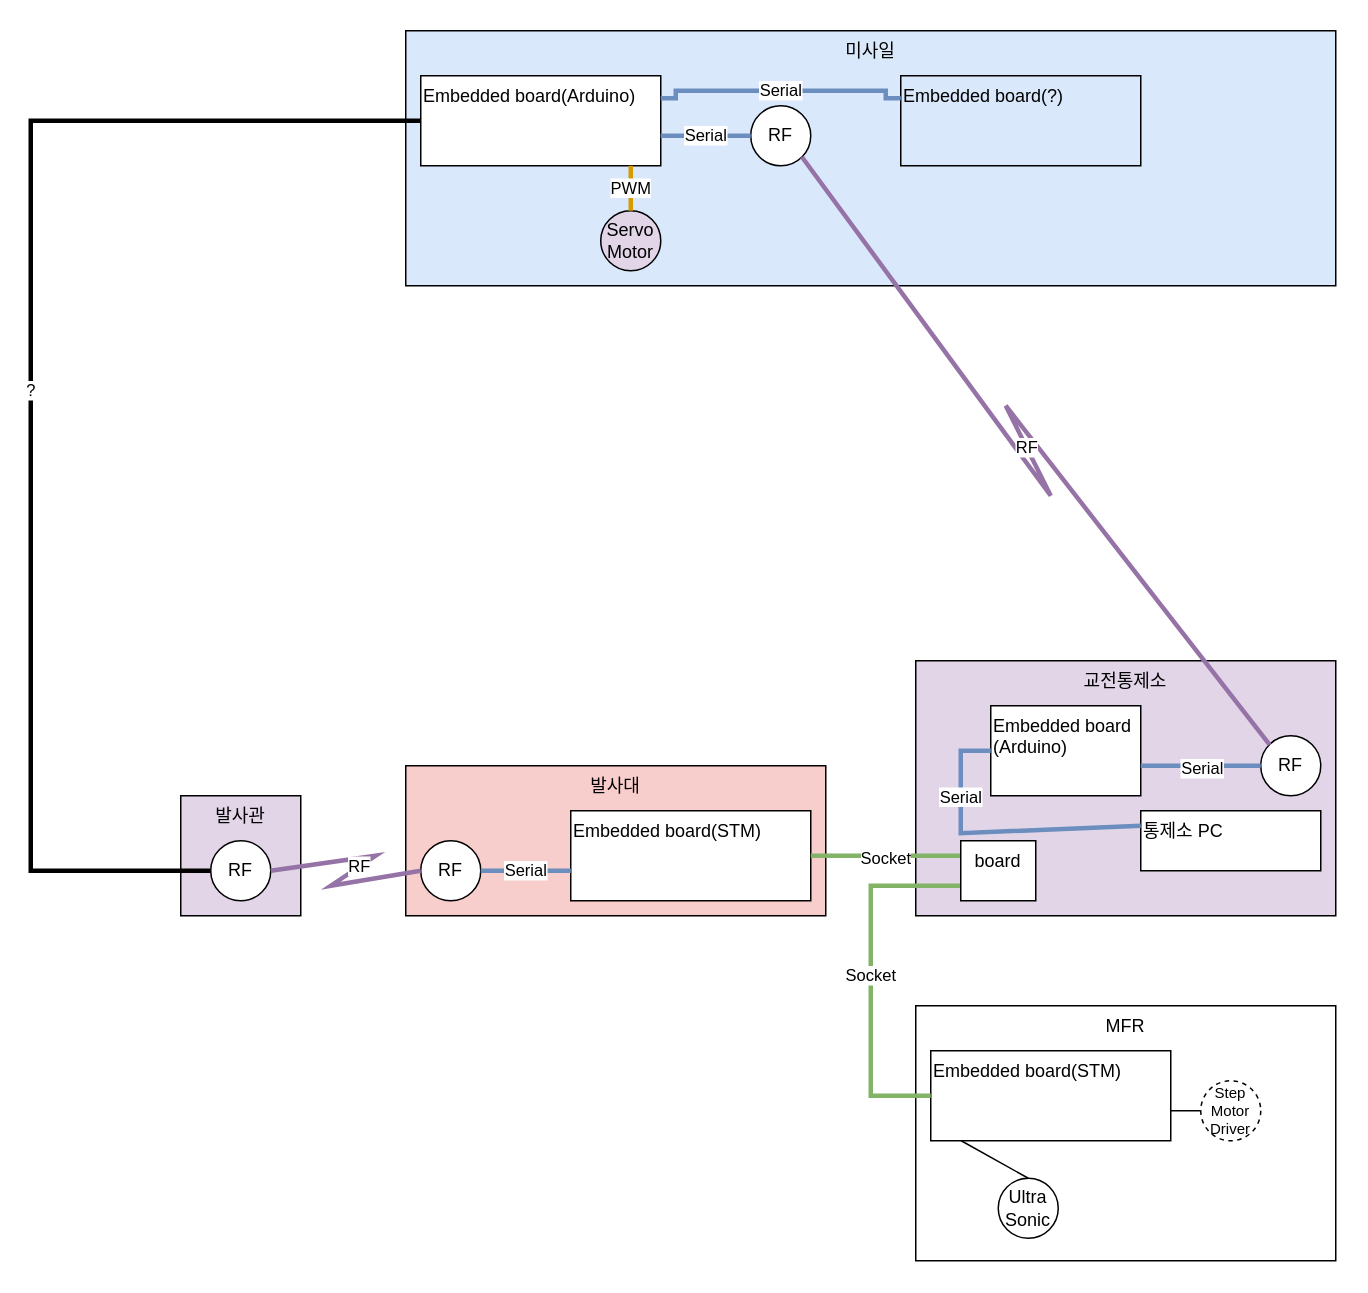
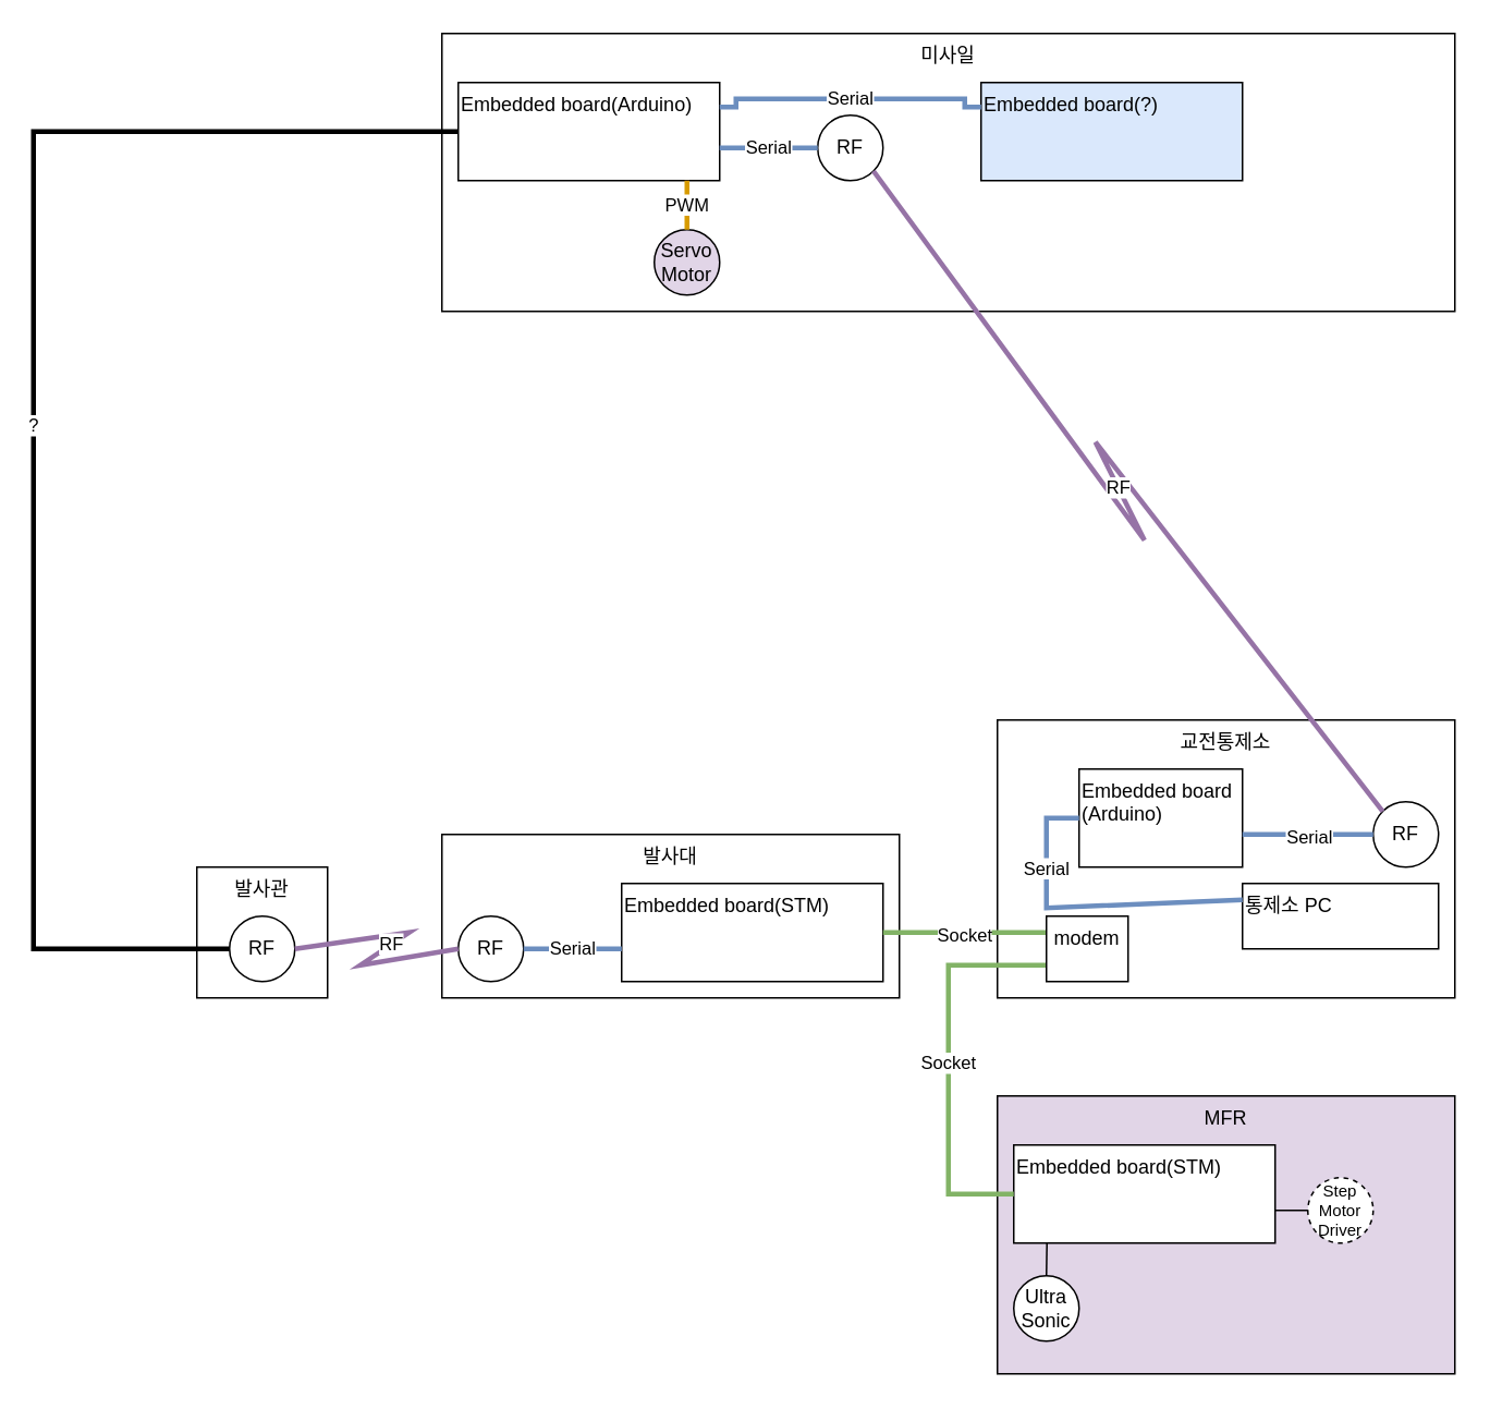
  <mxCell id="0" />
  <mxCell id="1" parent="0" />
- <mxCell id="2" value="교전통제소" style="rounded=0;whiteSpace=wrap;html=1;verticalAlign=top;fillColor=#e1d5e7;" vertex="1" parent="1"><mxGeometry x="610" y="440" width="280" height="170" as="geometry" /></mxCell>
+ <mxCell id="2" value="교전통제소" style="rounded=0;whiteSpace=wrap;html=1;verticalAlign=top;" vertex="1" parent="1"><mxGeometry x="610" y="440" width="280" height="170" as="geometry" /></mxCell>
  <mxCell id="3" value="통제소 PC" style="rounded=0;whiteSpace=wrap;html=1;verticalAlign=top;align=left;" vertex="1" parent="1"><mxGeometry x="760" y="540" width="120" height="40" as="geometry" /></mxCell>
  <mxCell id="4" value="Embedded board&lt;div&gt;(Arduino)&lt;/div&gt;" style="rounded=0;whiteSpace=wrap;html=1;verticalAlign=top;align=left;" vertex="1" parent="1"><mxGeometry x="660" y="470" width="100" height="60" as="geometry" /></mxCell>
  <mxCell id="5" value="RF" style="ellipse;whiteSpace=wrap;html=1;aspect=fixed;" vertex="1" parent="1"><mxGeometry x="840" y="490" width="40" height="40" as="geometry" /></mxCell>
  <mxCell id="6" value="" style="endArrow=none;html=1;rounded=0;exitX=0;exitY=0.5;exitDx=0;exitDy=0;fillColor=#dae8fc;strokeColor=#6c8ebf;strokeWidth=3;entryX=1;entryY=0.667;entryDx=0;entryDy=0;entryPerimeter=0;" edge="1" parent="1" source="5" target="4"><mxGeometry width="50" height="50" relative="1" as="geometry"><mxPoint x="750" y="610" as="sourcePoint" /><mxPoint x="820" y="580" as="targetPoint" /></mxGeometry></mxCell>
  <mxCell id="7" value="Serial" style="edgeLabel;html=1;align=center;verticalAlign=middle;resizable=0;points=[];" vertex="1" connectable="0" parent="6"><mxGeometry x="-0.024" y="1" relative="1" as="geometry"><mxPoint x="-1" as="offset" /></mxGeometry></mxCell>
- <mxCell id="8" value="발사대" style="rounded=0;whiteSpace=wrap;html=1;verticalAlign=top;fillColor=#f8cecc;" vertex="1" parent="1"><mxGeometry x="270" y="510" width="280" height="100" as="geometry" /></mxCell>
+ <mxCell id="8" value="발사대" style="rounded=0;whiteSpace=wrap;html=1;verticalAlign=top;" vertex="1" parent="1"><mxGeometry x="270" y="510" width="280" height="100" as="geometry" /></mxCell>
  <mxCell id="9" value="Embedded board(STM)" style="rounded=0;whiteSpace=wrap;html=1;verticalAlign=top;align=left;" vertex="1" parent="1"><mxGeometry x="380" y="540" width="160" height="60" as="geometry" /></mxCell>
  <mxCell id="10" value="RF" style="ellipse;whiteSpace=wrap;html=1;aspect=fixed;" vertex="1" parent="1"><mxGeometry x="280" y="560" width="40" height="40" as="geometry" /></mxCell>
  <mxCell id="11" value="Serial" style="endArrow=none;html=1;rounded=0;exitX=1;exitY=0.5;exitDx=0;exitDy=0;entryX=0.393;entryY=0.412;entryDx=0;entryDy=0;entryPerimeter=0;fillColor=#dae8fc;strokeColor=#6c8ebf;strokeWidth=3;" edge="1" parent="1" source="10"><mxGeometry width="50" height="50" relative="1" as="geometry"><mxPoint x="320" y="560" as="sourcePoint" /><mxPoint x="380.04" y="580.04" as="targetPoint" /></mxGeometry></mxCell>
- <mxCell id="12" value="미사일" style="rounded=0;whiteSpace=wrap;html=1;verticalAlign=top;fillColor=#dae8fc;" vertex="1" parent="1"><mxGeometry x="270" y="20" width="620" height="170" as="geometry" /></mxCell>
+ <mxCell id="12" value="미사일" style="rounded=0;whiteSpace=wrap;html=1;verticalAlign=top;" vertex="1" parent="1"><mxGeometry x="270" y="20" width="620" height="170" as="geometry" /></mxCell>
  <mxCell id="13" value="Embedded board(Arduino)" style="rounded=0;whiteSpace=wrap;html=1;verticalAlign=top;align=left;" vertex="1" parent="1"><mxGeometry x="280" y="50" width="160" height="60" as="geometry" /></mxCell>
  <mxCell id="14" value="RF" style="ellipse;whiteSpace=wrap;html=1;aspect=fixed;" vertex="1" parent="1"><mxGeometry x="500" y="70" width="40" height="40" as="geometry" /></mxCell>
  <mxCell id="15" value="Serial" style="endArrow=none;html=1;rounded=0;exitX=0;exitY=0.5;exitDx=0;exitDy=0;entryX=0.607;entryY=0.824;entryDx=0;entryDy=0;entryPerimeter=0;fillColor=#dae8fc;strokeColor=#6c8ebf;strokeWidth=3;" edge="1" parent="1" source="14"><mxGeometry width="50" height="50" relative="1" as="geometry"><mxPoint x="410" y="120" as="sourcePoint" /><mxPoint x="439.96" y="90.08" as="targetPoint" /></mxGeometry></mxCell>
  <mxCell id="16" value="RF" style="endArrow=none;html=1;rounded=0;entryX=1;entryY=1;entryDx=0;entryDy=0;exitX=0;exitY=0;exitDx=0;exitDy=0;fillColor=#e1d5e7;strokeColor=#9673a6;strokeWidth=3;" edge="1" parent="1" source="5" target="14"><mxGeometry width="50" height="50" relative="1" as="geometry"><mxPoint x="230" y="510" as="sourcePoint" /><mxPoint x="280" y="460" as="targetPoint" /><Array as="points"><mxPoint x="670" y="270" /><mxPoint x="700" y="330" /></Array></mxGeometry></mxCell>
- <mxCell id="17" value="발사관" style="rounded=0;whiteSpace=wrap;html=1;verticalAlign=top;fillColor=#e1d5e7;" vertex="1" parent="1"><mxGeometry x="120" y="530" width="80" height="80" as="geometry" /></mxCell>
+ <mxCell id="17" value="발사관" style="rounded=0;whiteSpace=wrap;html=1;verticalAlign=top;" vertex="1" parent="1"><mxGeometry x="120" y="530" width="80" height="80" as="geometry" /></mxCell>
  <mxCell id="18" value="RF" style="ellipse;whiteSpace=wrap;html=1;aspect=fixed;" vertex="1" parent="1"><mxGeometry x="140" y="560" width="40" height="40" as="geometry" /></mxCell>
  <mxCell id="19" value="RF" style="endArrow=none;html=1;rounded=0;exitX=1;exitY=0.5;exitDx=0;exitDy=0;entryX=0;entryY=0.5;entryDx=0;entryDy=0;fillColor=#e1d5e7;strokeColor=#9673a6;strokeWidth=3;" edge="1" parent="1" source="18" target="10"><mxGeometry width="50" height="50" relative="1" as="geometry"><mxPoint x="200" y="510" as="sourcePoint" /><mxPoint x="310" y="450" as="targetPoint" /><Array as="points"><mxPoint x="250" y="570" /><mxPoint x="220" y="590" /></Array></mxGeometry></mxCell>
  <mxCell id="20" value="?" style="endArrow=none;html=1;rounded=0;entryX=0;entryY=0.5;entryDx=0;entryDy=0;exitX=0;exitY=0.5;exitDx=0;exitDy=0;strokeWidth=3;" edge="1" parent="1" source="18" target="13"><mxGeometry width="50" height="50" relative="1" as="geometry"><mxPoint x="340" y="370" as="sourcePoint" /><mxPoint x="390" y="320" as="targetPoint" /><Array as="points"><mxPoint x="20" y="580" /><mxPoint x="20" y="80" /></Array></mxGeometry></mxCell>
  <mxCell id="21" value="Servo&lt;div&gt;Motor&lt;/div&gt;" style="ellipse;whiteSpace=wrap;html=1;aspect=fixed;fillColor=#e1d5e7;" vertex="1" parent="1"><mxGeometry x="400" y="140" width="40" height="40" as="geometry" /></mxCell>
  <mxCell id="22" value="PWM" style="endArrow=none;html=1;rounded=0;exitX=0.5;exitY=0;exitDx=0;exitDy=0;entryX=0.875;entryY=1;entryDx=0;entryDy=0;entryPerimeter=0;fillColor=#ffe6cc;strokeColor=#d79b00;strokeWidth=3;" edge="1" parent="1" source="21" target="13"><mxGeometry width="50" height="50" relative="1" as="geometry"><mxPoint x="510" y="100" as="sourcePoint" /><mxPoint x="449.96" y="100.08" as="targetPoint" /></mxGeometry></mxCell>
  <mxCell id="23" value="Embedded board(?)" style="rounded=0;whiteSpace=wrap;html=1;verticalAlign=top;align=left;fillColor=#dae8fc;" vertex="1" parent="1"><mxGeometry x="600" y="50" width="160" height="60" as="geometry" /></mxCell>
  <mxCell id="24" value="Serial" style="endArrow=none;html=1;rounded=0;entryX=1;entryY=0.25;entryDx=0;entryDy=0;exitX=0;exitY=0.25;exitDx=0;exitDy=0;fillColor=#dae8fc;strokeColor=#6c8ebf;strokeWidth=3;" edge="1" parent="1" source="23" target="13"><mxGeometry width="50" height="50" relative="1" as="geometry"><mxPoint x="590" y="10" as="sourcePoint" /><mxPoint x="540" y="89.79" as="targetPoint" /><Array as="points"><mxPoint x="590" y="65" /><mxPoint x="590" y="60" /><mxPoint x="450" y="60" /><mxPoint x="450" y="65" /></Array></mxGeometry></mxCell>
  <mxCell id="25" value="" style="endArrow=none;html=1;rounded=0;entryX=0;entryY=0.25;entryDx=0;entryDy=0;exitX=1;exitY=0.5;exitDx=0;exitDy=0;strokeWidth=3;fillColor=#d5e8d4;strokeColor=#82b366;" edge="1" parent="1" source="9" target="36"><mxGeometry width="50" height="50" relative="1" as="geometry"><mxPoint x="560" y="500" as="sourcePoint" /><mxPoint x="600" y="499.66" as="targetPoint" /></mxGeometry></mxCell>
  <mxCell id="26" value="Socket" style="edgeLabel;html=1;align=center;verticalAlign=middle;resizable=0;points=[];" vertex="1" connectable="0" parent="25"><mxGeometry x="-0.018" y="-1" relative="1" as="geometry"><mxPoint as="offset" /></mxGeometry></mxCell>
  <mxCell id="27" value="" style="endArrow=none;html=1;rounded=0;exitX=0;exitY=0.5;exitDx=0;exitDy=0;entryX=0;entryY=0.25;entryDx=0;entryDy=0;fillColor=#dae8fc;strokeColor=#6c8ebf;strokeWidth=3;" edge="1" parent="1" source="4" target="3"><mxGeometry width="50" height="50" relative="1" as="geometry"><mxPoint x="850" y="590" as="sourcePoint" /><mxPoint x="830" y="590" as="targetPoint" /><Array as="points"><mxPoint x="640" y="500" /><mxPoint x="640" y="555" /></Array></mxGeometry></mxCell>
  <mxCell id="28" value="Serial" style="edgeLabel;html=1;align=center;verticalAlign=middle;resizable=0;points=[];" vertex="1" connectable="0" parent="27"><mxGeometry x="0.313" relative="1" as="geometry"><mxPoint x="-53" y="-22" as="offset" /></mxGeometry></mxCell>
- <mxCell id="29" value="MFR" style="rounded=0;whiteSpace=wrap;html=1;verticalAlign=top;" vertex="1" parent="1"><mxGeometry x="610" y="670" width="280" height="170" as="geometry" /></mxCell>
+ <mxCell id="29" value="MFR" style="rounded=0;whiteSpace=wrap;html=1;verticalAlign=top;fillColor=#e1d5e7;" vertex="1" parent="1"><mxGeometry x="610" y="670" width="280" height="170" as="geometry" /></mxCell>
  <mxCell id="30" value="Embedded board(STM)" style="rounded=0;whiteSpace=wrap;html=1;verticalAlign=top;align=left;" vertex="1" parent="1"><mxGeometry x="620" y="700" width="160" height="60" as="geometry" /></mxCell>
  <mxCell id="31" value="Step&lt;div&gt;Motor&lt;/div&gt;&lt;div&gt;Driver&lt;/div&gt;" style="ellipse;whiteSpace=wrap;html=1;aspect=fixed;fontSize=10;dashed=1;" vertex="1" parent="1"><mxGeometry x="800" y="720" width="40" height="40" as="geometry" /></mxCell>
  <mxCell id="32" value="" style="endArrow=none;html=1;rounded=0;exitX=0;exitY=0.5;exitDx=0;exitDy=0;" edge="1" parent="1" source="31"><mxGeometry width="50" height="50" relative="1" as="geometry"><mxPoint x="710" y="770" as="sourcePoint" /><mxPoint x="780" y="740" as="targetPoint" /></mxGeometry></mxCell>
- <mxCell id="33" value="Ultra&lt;div&gt;Sonic&lt;/div&gt;" style="ellipse;whiteSpace=wrap;html=1;aspect=fixed;" vertex="1" parent="1"><mxGeometry x="665" y="785" width="40" height="40" as="geometry" /></mxCell>
+ <mxCell id="33" value="Ultra&lt;div&gt;Sonic&lt;/div&gt;" style="ellipse;whiteSpace=wrap;html=1;aspect=fixed;" vertex="1" parent="1"><mxGeometry x="620" y="780" width="40" height="40" as="geometry" /></mxCell>
  <mxCell id="34" value="" style="endArrow=none;html=1;rounded=0;exitX=0.5;exitY=0;exitDx=0;exitDy=0;entryX=0.127;entryY=1;entryDx=0;entryDy=0;entryPerimeter=0;" edge="1" parent="1" source="33" target="30"><mxGeometry width="50" height="50" relative="1" as="geometry"><mxPoint x="830" y="790" as="sourcePoint" /><mxPoint x="830" y="770" as="targetPoint" /></mxGeometry></mxCell>
  <mxCell id="35" value="Socket" style="endArrow=none;html=1;rounded=0;entryX=0;entryY=0.5;entryDx=0;entryDy=0;exitX=0;exitY=0.75;exitDx=0;exitDy=0;strokeWidth=3;fillColor=#d5e8d4;strokeColor=#82b366;" edge="1" parent="1" source="36" target="30"><mxGeometry width="50" height="50" relative="1" as="geometry"><mxPoint x="498.72" y="670" as="sourcePoint" /><mxPoint x="550" y="729.76" as="targetPoint" /><Array as="points"><mxPoint x="580" y="590" /><mxPoint x="580" y="730" /></Array></mxGeometry></mxCell>
- <mxCell id="36" value="board" style="rounded=0;whiteSpace=wrap;html=1;verticalAlign=top;align=center;" vertex="1" parent="1"><mxGeometry x="640" y="560" width="50" height="40" as="geometry" /></mxCell>
+ <mxCell id="36" value="modem" style="rounded=0;whiteSpace=wrap;html=1;verticalAlign=top;align=center;" vertex="1" parent="1"><mxGeometry x="640" y="560" width="50" height="40" as="geometry" /></mxCell>
